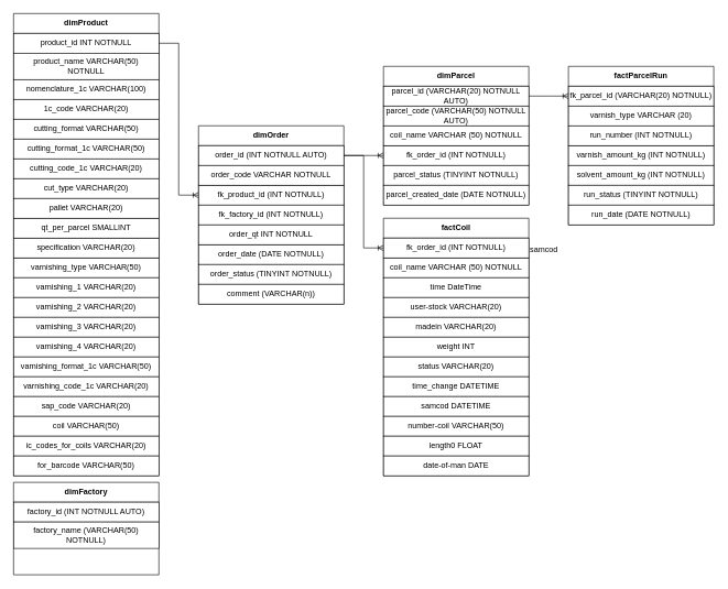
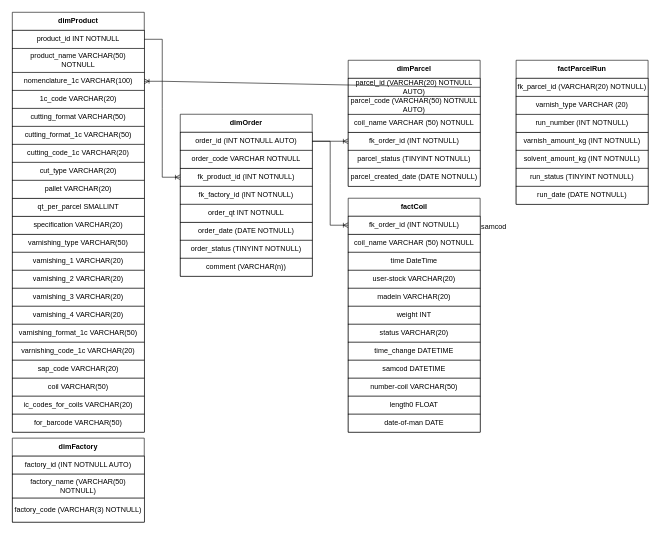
  <mxCell id="0" />
  <mxCell id="1" parent="0" />
  <mxCell id="2" value="dimOrder" style="swimlane;whiteSpace=wrap;html=1;startSize=30;" parent="1" vertex="1"><mxGeometry x="300" y="190" width="220" height="270" as="geometry" /></mxCell>
  <mxCell id="3" value="order_id (INT NOTNULL AUTO)" style="rounded=0;whiteSpace=wrap;html=1;" parent="2" vertex="1"><mxGeometry y="30" width="220" height="30" as="geometry" /></mxCell>
  <mxCell id="4" value="fk_product_id (INT NOTNULL)" style="rounded=0;whiteSpace=wrap;html=1;" parent="2" vertex="1"><mxGeometry y="90" width="220" height="30" as="geometry" /></mxCell>
  <mxCell id="5" value="fk_factory_id (INT NOTNULL)" style="rounded=0;whiteSpace=wrap;html=1;" parent="2" vertex="1"><mxGeometry y="120" width="220" height="30" as="geometry" /></mxCell>
  <mxCell id="6" value="order_date (DATE NOTNULL)" style="rounded=0;whiteSpace=wrap;html=1;" parent="2" vertex="1"><mxGeometry y="180" width="220" height="30" as="geometry" /></mxCell>
  <mxCell id="7" value="order_status (TINYINT NOTNULL)" style="rounded=0;whiteSpace=wrap;html=1;" parent="2" vertex="1"><mxGeometry y="210" width="220" height="30" as="geometry" /></mxCell>
  <mxCell id="8" value="comment (VARCHAR(n))" style="rounded=0;whiteSpace=wrap;html=1;" parent="2" vertex="1"><mxGeometry y="240" width="220" height="30" as="geometry" /></mxCell>
  <mxCell id="9" value="order_code VARCHAR NOTNULL" style="rounded=0;whiteSpace=wrap;html=1;" parent="2" vertex="1"><mxGeometry y="60" width="220" height="30" as="geometry" /></mxCell>
  <mxCell id="10" value="order_qt INT NOTNULL" style="rounded=0;whiteSpace=wrap;html=1;" parent="2" vertex="1"><mxGeometry y="150" width="220" height="30" as="geometry" /></mxCell>
  <mxCell id="11" value="dimFactory" style="swimlane;whiteSpace=wrap;html=1;startSize=30;" parent="1" vertex="1"><mxGeometry x="20" y="730" width="220" height="140" as="geometry" /></mxCell>
  <mxCell id="12" value="factory_id (INT NOTNULL AUTO)" style="rounded=0;whiteSpace=wrap;html=1;" parent="11" vertex="1"><mxGeometry y="30" width="220" height="30" as="geometry" /></mxCell>
  <mxCell id="13" value="factory_name (VARCHAR(50) NOTNULL)" style="rounded=0;whiteSpace=wrap;html=1;" parent="11" vertex="1"><mxGeometry y="60" width="220" height="40" as="geometry" /></mxCell>
+ <mxCell id="14" value="factory_code (VARCHAR(3) NOTNULL)" style="rounded=0;whiteSpace=wrap;html=1;" parent="11" vertex="1"><mxGeometry y="100" width="220" height="40" as="geometry" /></mxCell>
  <mxCell id="15" value="dimProduct" style="swimlane;whiteSpace=wrap;html=1;startSize=30;" parent="1" vertex="1"><mxGeometry x="20" y="20" width="220" height="700" as="geometry" /></mxCell>
  <mxCell id="16" value="product_id INT NOTNULL" style="rounded=0;whiteSpace=wrap;html=1;" parent="15" vertex="1"><mxGeometry y="30" width="220" height="30" as="geometry" /></mxCell>
  <mxCell id="17" value="product_name VARCHAR(50) NOTNULL" style="rounded=0;whiteSpace=wrap;html=1;" parent="15" vertex="1"><mxGeometry y="60" width="220" height="40" as="geometry" /></mxCell>
  <mxCell id="18" value="varnishing_type VARCHAR(50)" style="rounded=0;whiteSpace=wrap;html=1;" parent="15" vertex="1"><mxGeometry y="370" width="220" height="30" as="geometry" /></mxCell>
  <mxCell id="19" value="specification VARCHAR(20)" style="rounded=0;whiteSpace=wrap;html=1;" parent="15" vertex="1"><mxGeometry y="340" width="220" height="30" as="geometry" /></mxCell>
  <mxCell id="20" value="qt_per_parcel SMALLINT" style="rounded=0;whiteSpace=wrap;html=1;" parent="15" vertex="1"><mxGeometry y="310" width="220" height="30" as="geometry" /></mxCell>
  <mxCell id="21" value="nomenclature_1c VARCHAR(100)" style="rounded=0;whiteSpace=wrap;html=1;" parent="15" vertex="1"><mxGeometry y="100" width="220" height="30" as="geometry" /></mxCell>
  <mxCell id="22" value="1c_code VARCHAR(20)" style="rounded=0;whiteSpace=wrap;html=1;" parent="15" vertex="1"><mxGeometry y="130" width="220" height="30" as="geometry" /></mxCell>
  <mxCell id="23" value="cutting_format VARCHAR(50)" style="rounded=0;whiteSpace=wrap;html=1;" parent="15" vertex="1"><mxGeometry y="160" width="220" height="30" as="geometry" /></mxCell>
  <mxCell id="24" value="cutting_format_1c VARCHAR(50)" style="rounded=0;whiteSpace=wrap;html=1;" parent="15" vertex="1"><mxGeometry y="190" width="220" height="30" as="geometry" /></mxCell>
  <mxCell id="25" value="cutting_code_1c VARCHAR(20)" style="rounded=0;whiteSpace=wrap;html=1;" parent="15" vertex="1"><mxGeometry y="220" width="220" height="30" as="geometry" /></mxCell>
  <mxCell id="26" value="cut_type VARCHAR(20)" style="rounded=0;whiteSpace=wrap;html=1;" parent="15" vertex="1"><mxGeometry y="250" width="220" height="30" as="geometry" /></mxCell>
  <mxCell id="27" value="pallet VARCHAR(20)" style="rounded=0;whiteSpace=wrap;html=1;" parent="15" vertex="1"><mxGeometry y="280" width="220" height="30" as="geometry" /></mxCell>
  <mxCell id="28" value="varnishing_1 VARCHAR(20)" style="rounded=0;whiteSpace=wrap;html=1;" parent="15" vertex="1"><mxGeometry y="400" width="220" height="30" as="geometry" /></mxCell>
  <mxCell id="29" value="varnishing_2 VARCHAR(20)" style="rounded=0;whiteSpace=wrap;html=1;" parent="15" vertex="1"><mxGeometry y="430" width="220" height="30" as="geometry" /></mxCell>
  <mxCell id="30" value="varnishing_3 VARCHAR(20)" style="rounded=0;whiteSpace=wrap;html=1;" parent="15" vertex="1"><mxGeometry y="460" width="220" height="30" as="geometry" /></mxCell>
  <mxCell id="31" value="varnishing_4 VARCHAR(20)" style="rounded=0;whiteSpace=wrap;html=1;" parent="15" vertex="1"><mxGeometry y="490" width="220" height="30" as="geometry" /></mxCell>
  <mxCell id="32" value="varnishing_format_1c VARCHAR(50)" style="rounded=0;whiteSpace=wrap;html=1;" parent="15" vertex="1"><mxGeometry y="520" width="220" height="30" as="geometry" /></mxCell>
  <mxCell id="33" value="varnishing_code_1c VARCHAR(20)" style="rounded=0;whiteSpace=wrap;html=1;" parent="15" vertex="1"><mxGeometry y="550" width="220" height="30" as="geometry" /></mxCell>
  <mxCell id="34" value="sap_code VARCHAR(20)" style="rounded=0;whiteSpace=wrap;html=1;" parent="15" vertex="1"><mxGeometry y="580" width="220" height="30" as="geometry" /></mxCell>
  <mxCell id="35" value="coil VARCHAR(50)" style="rounded=0;whiteSpace=wrap;html=1;" parent="15" vertex="1"><mxGeometry y="610" width="220" height="30" as="geometry" /></mxCell>
  <mxCell id="36" value="ic_codes_for_coils VARCHAR(20)" style="rounded=0;whiteSpace=wrap;html=1;" parent="15" vertex="1"><mxGeometry y="640" width="220" height="30" as="geometry" /></mxCell>
  <mxCell id="37" value="for_barcode VARCHAR(50)" style="rounded=0;whiteSpace=wrap;html=1;" parent="15" vertex="1"><mxGeometry y="670" width="220" height="30" as="geometry" /></mxCell>
  <mxCell id="38" value="dimParcel" style="swimlane;whiteSpace=wrap;html=1;startSize=30;" parent="1" vertex="1"><mxGeometry x="580" y="100" width="220" height="210" as="geometry" /></mxCell>
  <mxCell id="39" value="parcel_id (VARCHAR(20) NOTNULL AUTO)" style="rounded=0;whiteSpace=wrap;html=1;" parent="38" vertex="1"><mxGeometry y="30" width="220" height="30" as="geometry" /></mxCell>
  <mxCell id="40" value="fk_order_id (INT NOTNULL)" style="rounded=0;whiteSpace=wrap;html=1;" parent="38" vertex="1"><mxGeometry y="120" width="220" height="30" as="geometry" /></mxCell>
  <mxCell id="41" value="parcel_status (TINYINT NOTNULL)" style="rounded=0;whiteSpace=wrap;html=1;" parent="38" vertex="1"><mxGeometry y="150" width="220" height="30" as="geometry" /></mxCell>
  <mxCell id="42" value="parcel_created_date (DATE NOTNULL)" style="rounded=0;whiteSpace=wrap;html=1;" parent="38" vertex="1"><mxGeometry y="180" width="220" height="30" as="geometry" /></mxCell>
  <mxCell id="43" value="parcel_code (VARCHAR(50) NOTNULL AUTO)" style="rounded=0;whiteSpace=wrap;html=1;" parent="38" vertex="1"><mxGeometry y="60" width="220" height="30" as="geometry" /></mxCell>
  <mxCell id="44" value="coil_name VARCHAR (50) NOTNULL" style="rounded=0;whiteSpace=wrap;html=1;" parent="38" vertex="1"><mxGeometry y="90" width="220" height="30" as="geometry" /></mxCell>
  <mxCell id="45" value="" style="edgeStyle=entityRelationEdgeStyle;fontSize=12;html=1;endArrow=ERoneToMany;rounded=0;exitX=1;exitY=0.5;exitDx=0;exitDy=0;entryX=0;entryY=0.5;entryDx=0;entryDy=0;" parent="1" source="16" target="4" edge="1"><mxGeometry width="100" height="100" relative="1" as="geometry"><mxPoint x="220" y="310" as="sourcePoint" /><mxPoint x="320" y="210" as="targetPoint" /></mxGeometry></mxCell>
  <mxCell id="46" value="" style="edgeStyle=entityRelationEdgeStyle;fontSize=12;html=1;endArrow=ERoneToMany;rounded=0;exitX=1;exitY=0.5;exitDx=0;exitDy=0;entryX=0;entryY=0.5;entryDx=0;entryDy=0;" parent="1" source="3" target="40" edge="1"><mxGeometry width="100" height="100" relative="1" as="geometry"><mxPoint x="200" y="400" as="sourcePoint" /><mxPoint x="300" y="300" as="targetPoint" /></mxGeometry></mxCell>
  <mxCell id="47" value="factParcelRun" style="swimlane;whiteSpace=wrap;html=1;startSize=30;" parent="1" vertex="1"><mxGeometry x="860" y="100" width="220" height="240" as="geometry" /></mxCell>
  <mxCell id="48" value="fk_parcel_id (VARCHAR(20) NOTNULL)" style="rounded=0;whiteSpace=wrap;html=1;" parent="47" vertex="1"><mxGeometry y="30" width="220" height="30" as="geometry" /></mxCell>
  <mxCell id="49" value="varnish_amount_kg (INT NOTNULL)" style="rounded=0;whiteSpace=wrap;html=1;" parent="47" vertex="1"><mxGeometry y="120" width="220" height="30" as="geometry" /></mxCell>
  <mxCell id="50" value="solvent_amount_kg (INT NOTNULL)" style="rounded=0;whiteSpace=wrap;html=1;" parent="47" vertex="1"><mxGeometry y="150" width="220" height="30" as="geometry" /></mxCell>
  <mxCell id="51" value="run_status (TINYINT NOTNULL)" style="rounded=0;whiteSpace=wrap;html=1;" parent="47" vertex="1"><mxGeometry y="180" width="220" height="30" as="geometry" /></mxCell>
  <mxCell id="52" value="run_date (DATE NOTNULL)" style="rounded=0;whiteSpace=wrap;html=1;" parent="47" vertex="1"><mxGeometry y="210" width="220" height="30" as="geometry" /></mxCell>
  <mxCell id="53" value="varnish_type VARCHAR (20)" style="rounded=0;whiteSpace=wrap;html=1;" vertex="1" parent="47"><mxGeometry y="60" width="220" height="30" as="geometry" /></mxCell>
  <mxCell id="54" value="run_number (INT NOTNULL)" style="rounded=0;whiteSpace=wrap;html=1;" vertex="1" parent="47"><mxGeometry y="90" width="220" height="30" as="geometry" /></mxCell>
- <mxCell id="55" value="" style="edgeStyle=entityRelationEdgeStyle;fontSize=12;html=1;endArrow=ERoneToMany;rounded=0;exitX=1;exitY=0.5;exitDx=0;exitDy=0;entryX=0;entryY=0.5;entryDx=0;entryDy=0;" parent="1" source="39" target="48" edge="1"><mxGeometry width="100" height="100" relative="1" as="geometry"><mxPoint x="460" y="280" as="sourcePoint" /><mxPoint x="560" y="180" as="targetPoint" /></mxGeometry></mxCell>
+ <mxCell id="55" value="" style="edgeStyle=entityRelationEdgeStyle;fontSize=12;html=1;endArrow=ERoneToMany;rounded=0;exitX=1;exitY=0.5;exitDx=0;exitDy=0;" parent="1" source="39" target="21" edge="1"><mxGeometry width="100" height="100" relative="1" as="geometry"><mxPoint x="460" y="280" as="sourcePoint" /><mxPoint x="560" y="180" as="targetPoint" /></mxGeometry></mxCell>
  <mxCell id="56" value="factCoil" style="swimlane;whiteSpace=wrap;html=1;startSize=30;" parent="1" vertex="1"><mxGeometry x="580" y="330" width="220" height="390" as="geometry" /></mxCell>
  <mxCell id="57" value="coil_name VARCHAR (50) NOTNULL" style="rounded=0;whiteSpace=wrap;html=1;" parent="56" vertex="1"><mxGeometry y="60" width="220" height="30" as="geometry" /></mxCell>
  <mxCell id="58" value="fk_order_id (INT NOTNULL)" style="rounded=0;whiteSpace=wrap;html=1;" parent="56" vertex="1"><mxGeometry y="30" width="220" height="30" as="geometry" /></mxCell>
  <mxCell id="59" value="time DateTime" style="rounded=0;whiteSpace=wrap;html=1;" parent="56" vertex="1"><mxGeometry y="90" width="220" height="30" as="geometry" /></mxCell>
  <mxCell id="60" value="user-stock VARCHAR(20)" style="rounded=0;whiteSpace=wrap;html=1;" parent="56" vertex="1"><mxGeometry y="120" width="220" height="30" as="geometry" /></mxCell>
  <mxCell id="61" value="madein VARCHAR(20)" style="rounded=0;whiteSpace=wrap;html=1;" parent="56" vertex="1"><mxGeometry y="150" width="220" height="30" as="geometry" /></mxCell>
  <mxCell id="62" value="weight INT" style="rounded=0;whiteSpace=wrap;html=1;" parent="56" vertex="1"><mxGeometry y="180" width="220" height="30" as="geometry" /></mxCell>
  <mxCell id="63" value="status VARCHAR(20)" style="rounded=0;whiteSpace=wrap;html=1;" parent="56" vertex="1"><mxGeometry y="210" width="220" height="30" as="geometry" /></mxCell>
  <mxCell id="64" value="time_change DATETIME" style="rounded=0;whiteSpace=wrap;html=1;" parent="56" vertex="1"><mxGeometry y="240" width="220" height="30" as="geometry" /></mxCell>
  <mxCell id="65" value="samcod DATETIME" style="rounded=0;whiteSpace=wrap;html=1;" parent="56" vertex="1"><mxGeometry y="270" width="220" height="30" as="geometry" /></mxCell>
  <mxCell id="66" value="number-coil VARCHAR(50)" style="rounded=0;whiteSpace=wrap;html=1;" parent="56" vertex="1"><mxGeometry y="300" width="220" height="30" as="geometry" /></mxCell>
  <mxCell id="67" value="length0 FLOAT" style="rounded=0;whiteSpace=wrap;html=1;" parent="56" vertex="1"><mxGeometry y="330" width="220" height="30" as="geometry" /></mxCell>
  <mxCell id="68" value="date-of-man DATE" style="rounded=0;whiteSpace=wrap;html=1;" parent="56" vertex="1"><mxGeometry y="360" width="220" height="30" as="geometry" /></mxCell>
  <mxCell id="69" value="" style="edgeStyle=entityRelationEdgeStyle;fontSize=12;html=1;endArrow=ERoneToMany;rounded=0;entryX=0;entryY=0.5;entryDx=0;entryDy=0;exitX=1;exitY=0.5;exitDx=0;exitDy=0;" parent="1" source="3" target="58" edge="1"><mxGeometry width="100" height="100" relative="1" as="geometry"><mxPoint x="420" y="410" as="sourcePoint" /><mxPoint x="520" y="310" as="targetPoint" /></mxGeometry></mxCell>
  <mxCell id="70" value="samcod" style="text;html=1;align=left;verticalAlign=middle;whiteSpace=wrap;rounded=0;" parent="1" vertex="1"><mxGeometry x="800" y="370" width="60" height="15" as="geometry" /></mxCell>
